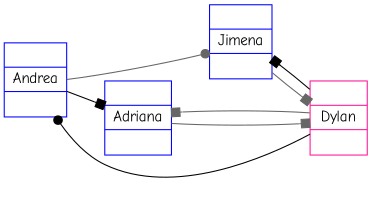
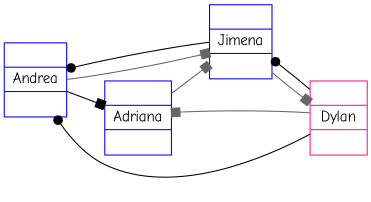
  digraph {
    fontname="Comic Neue"
    rankdir=LR
    node [color=blue fontname="Comic Neue" shape=record]
    edge [arrowhead=box color=black fontname="Comic Neue"]
    n1 [height=.1 label="<f0> |<f1> Andrea|<f2>"]
    n2 [height=.1 label="<f0> |<f1> Adriana|<f2>"]
    n3 [height=.1 label="<f0> |<f1> Jimena|<f2>"]
    n4 [color=deeppink height=.1 label="<f0> |<f1> Dylan|<f2>"]
    n1 -> n2
-   n1 -> n3 [arrowhead=dot color=gray40]
-   n2 -> n4 [color=gray40]
+   n1 -> n3 [color=gray40]
+   n2 -> n3 [color=gray40]
+   n3 -> n1 [arrowhead=dot]
    n3 -> n4 [color=gray40]
    n4 -> n1 [arrowhead=dot]
    n4 -> n2 [color=gray40]
-   n4 -> n3
+   n4 -> n3 [arrowhead=dot]
  }
